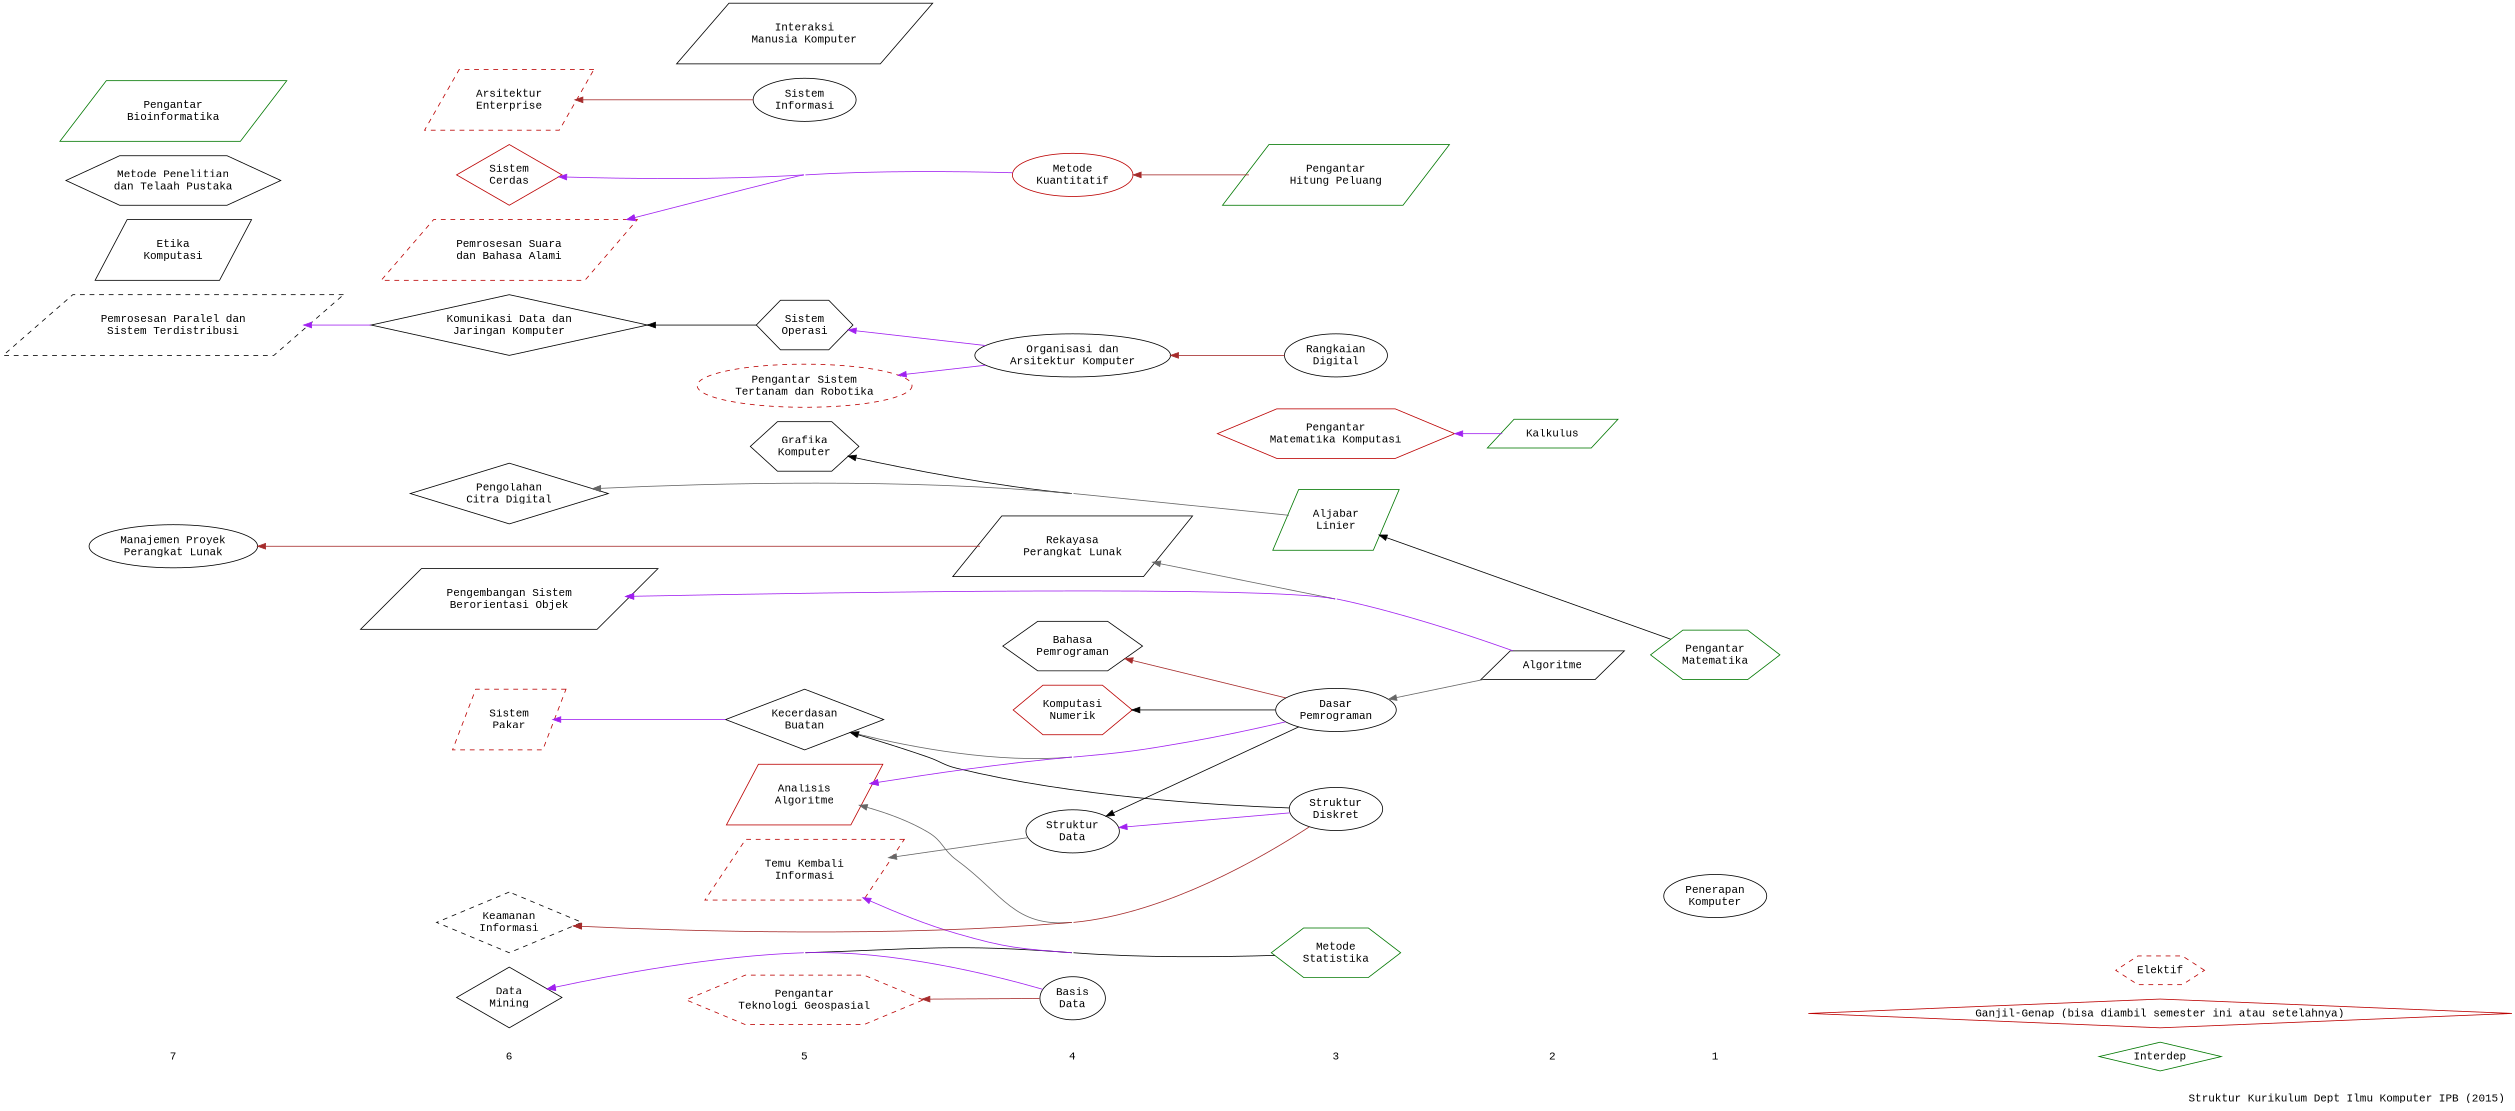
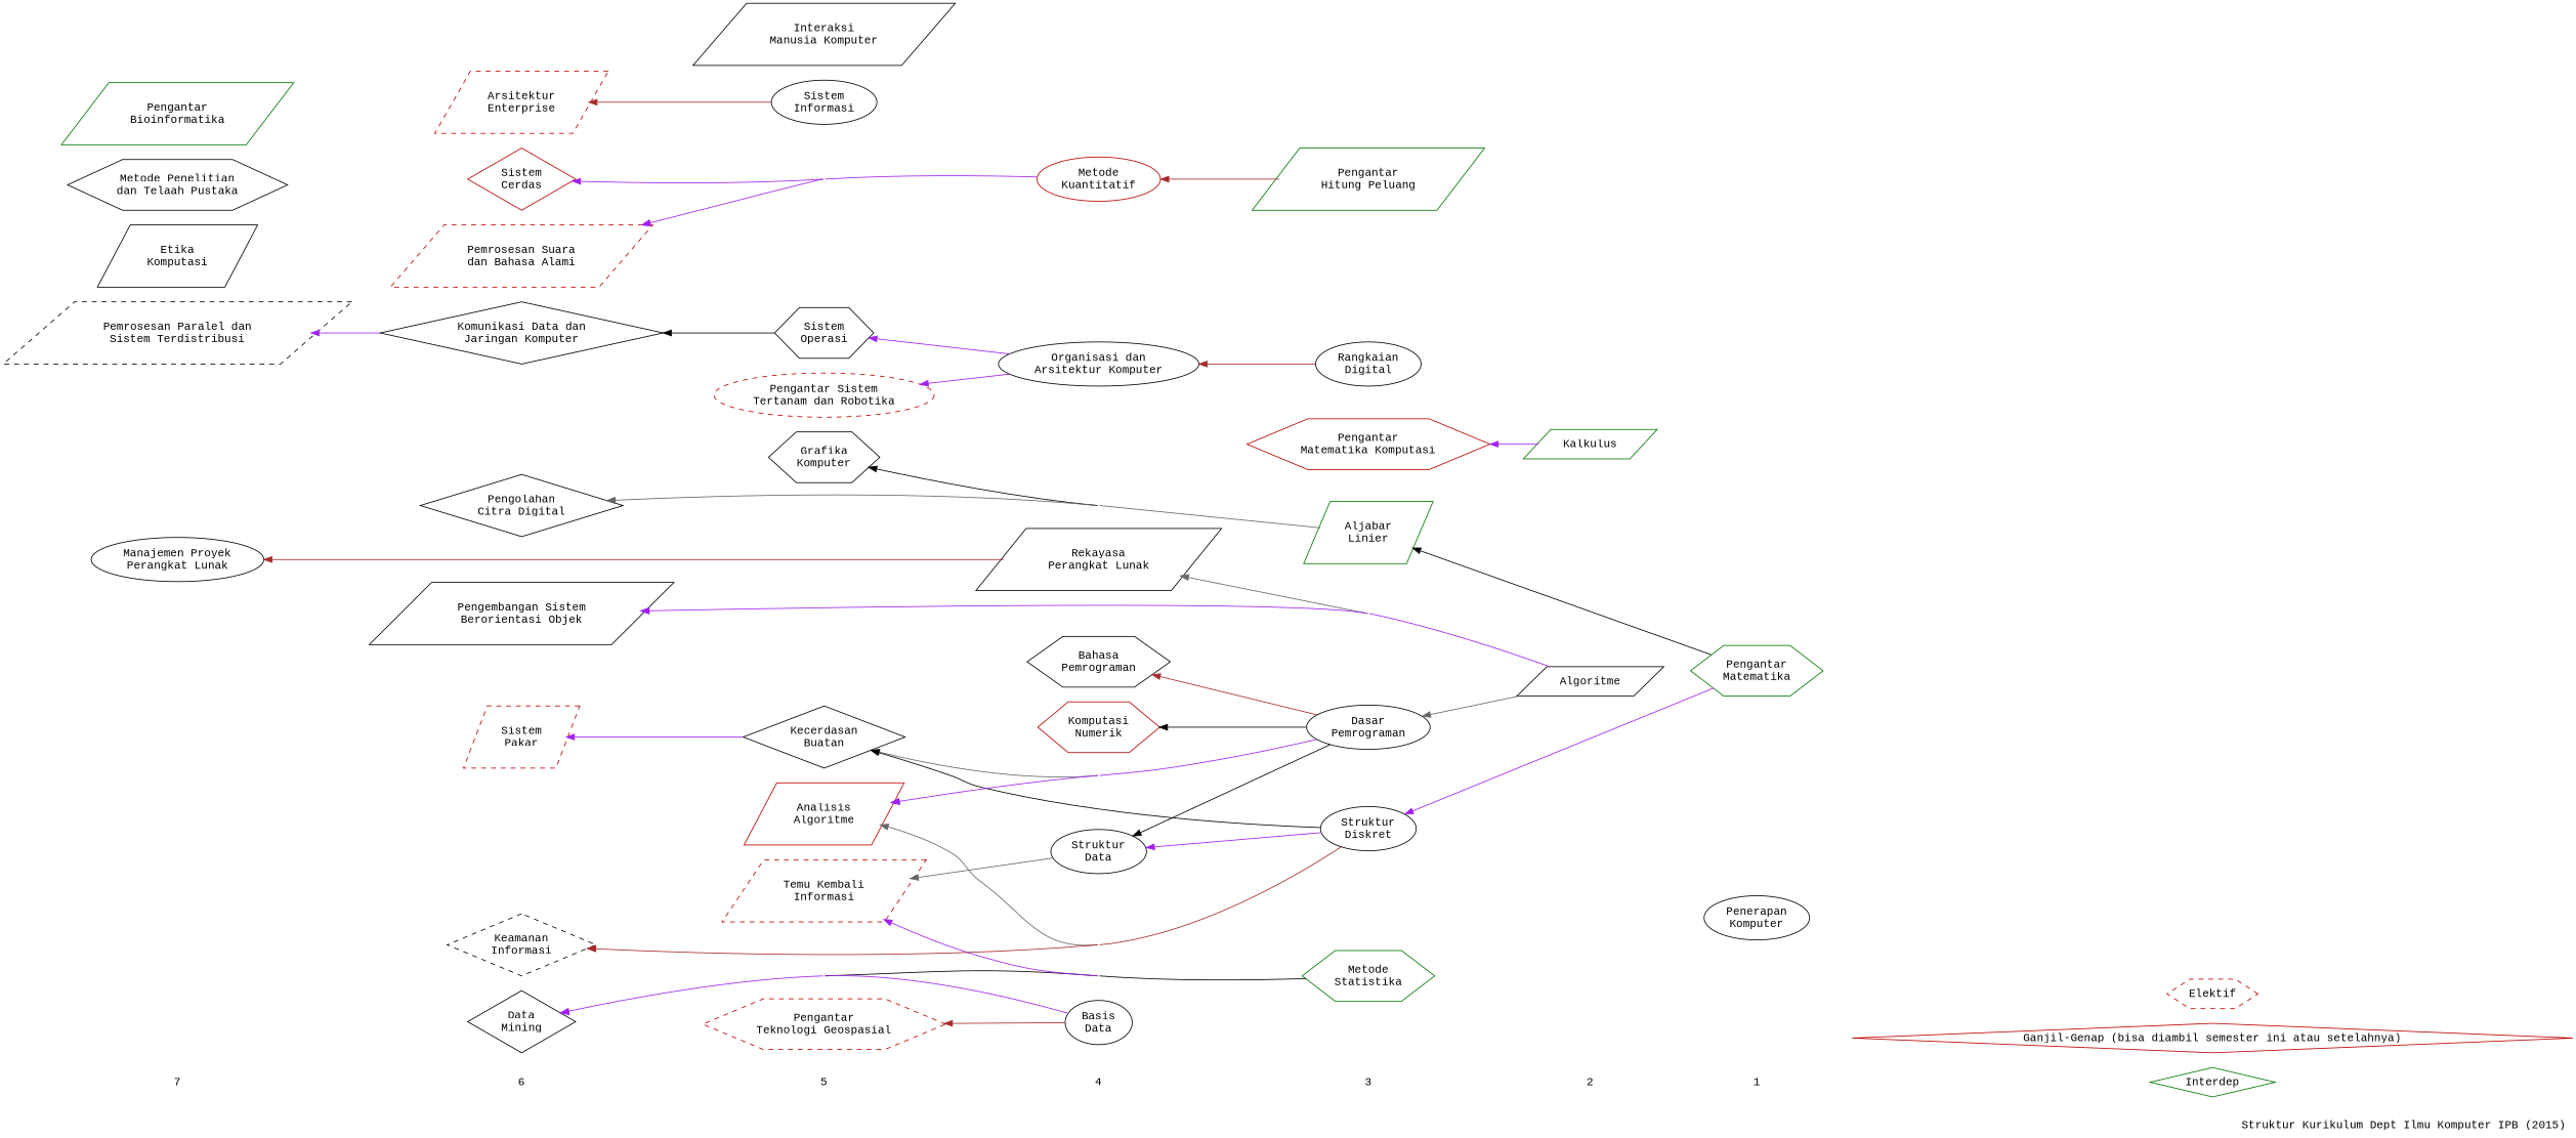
  digraph {
    concentrate=true
    fontname="Liberation Mono"
    label="Struktur Kurikulum Dept Ilmu Komputer IPB (2015)"
    labeljust=r
    rankdir=LR
    node [fontname="Liberation Mono" shape=parallelogram]
    edge [dir=back fontname="Liberation Mono" color=purple]
    1 [shape=plaintext]
    n2 [label="Penerapan\nKomputer" shape=ellipse]
    n3 [color="#007700" label="Pengantar\nMatematika" shape=hexagon]
    2 [shape=plaintext]
    n5 [label=Algoritme]
    n6 [color="#007700" label=Kalkulus]
    3 [shape=plaintext]
    n8 [label="Dasar\nPemrograman" shape=ellipse]
    n9 [color="#007700" label="Aljabar\nLinier"]
    n10 [label="Struktur\nDiskret" shape=ellipse]
    n11 [label="Rangkaian\nDigital" shape=ellipse]
    n12 [color="#007700" label="Metode\nStatistika" shape=hexagon]
    n13 [color="#007700" label="Pengantar\nHitung Peluang"]
    n14 [color="#bb0000" label="Pengantar\nMatematika Komputasi" shape=hexagon]
    4 [shape=plaintext]
    n16 [label="Bahasa\nPemrograman" shape=hexagon]
    n17 [label="Struktur\nData" shape=ellipse]
    n18 [label="Rekayasa\nPerangkat Lunak"]
    n19 [label="Organisasi dan\nArsitektur Komputer" shape=ellipse]
    n20 [label="Basis\nData" shape=ellipse]
    n21 [color="#bb0000" label="Metode\nKuantitatif" shape=ellipse]
    n22 [color="#bb0000" label="Komputasi\nNumerik" shape=hexagon]
    5 [shape=plaintext]
    n24 [label="Kecerdasan\nBuatan" shape=diamond]
    n25 [label="Grafika\nKomputer" shape=hexagon]
    n26 [label="Sistem\nOperasi" shape=hexagon]
    n27 [label="Sistem\nInformasi" shape=ellipse]
    n28 [label="Interaksi\nManusia Komputer"]
    n29 [color="#bb0000" label="Analisis\nAlgoritme"]
    6 [shape=plaintext]
    n31 [label="Pengolahan\nCitra Digital" shape=diamond]
    n32 [label="Pengembangan Sistem\nBerorientasi Objek"]
    n33 [label="Komunikasi Data dan\nJaringan Komputer" shape=diamond]
    n34 [label="Data\nMining" shape=diamond]
    n35 [color="#bb0000" label="Sistem\nCerdas" shape=diamond]
    7 [shape=plaintext]
    n37 [label="Etika\nKomputasi"]
    n38 [label="Metode Penelitian\ndan Telaah Pustaka" shape=hexagon]
    n39 [label="Manajemen Proyek\nPerangkat Lunak" shape=ellipse]
    n40 [color="#007700" label="Pengantar\nBioinformatika"]
    n41 [color="#bb0000" label="Pengantar Sistem\nTertanam dan Robotika" shape=ellipse style=dashed]
    n42 [color="#bb0000" label="Pengantar\nTeknologi Geospasial" shape=hexagon style=dashed]
    n43 [color="#bb0000" label="Temu Kembali\nInformasi" style=dashed]
    n44 [label="Keamanan\nInformasi" shape=diamond style=dashed]
    n45 [color="#bb0000" label="Sistem\nPakar" style=dashed]
    n46 [color="#bb0000" label="Arsitektur\nEnterprise" style=dashed]
    n47 [color="#bb0000" label="Pemrosesan Suara\ndan Bahasa Alami" style=dashed]
    n48 [label="Pemrosesan Paralel dan\nSistem Terdistribusi" style=dashed]
    n49 [color="#007700" label=Interdep shape=diamond]
    n50 [color="#bb0000" label="Ganjil-Genap (bisa diambil semester ini atau setelahnya)" shape=diamond]
    n51 [color="#bb0000" label=Elektif shape=hexagon style=dashed]
    subgraph sub_1 {
      rank=same
      1
      n2
      n3
    }
    subgraph sub_2 {
      rank=same
      2
      n5
      n6
    }
    subgraph sub_3 {
      rank=same
      3
      n8
      n9
      n10
      n11
      n12
      n13
      n14
    }
    subgraph sub_4 {
      rank=same
      4
      n16
      n17
      n18
      n19
      n20
      n21
      n22
    }
    subgraph sub_5 {
      rank=same
      5
      n24
      n25
      n26
      n27
      n28
      n29
    }
    subgraph sub_6 {
      rank=same
      6
      n31
      n32
      n33
      n34
      n35
    }
    subgraph sub_7 {
      rank=same
      7
      n37
      n38
      n39
      n40
    }
    subgraph sub_8 {
      n8
      n10
    }
    subgraph sub_9 {
      n8
      n10
    }
    subgraph sub_10 {
      n8
      n10
    }
    subgraph sub_11 {
      n12
      n20
    }
    subgraph sub_12 {
      rank=same
      5
      n41
      n42
      n43
    }
    subgraph sub_13 {
      rank=same
      6
      n44
      n45
      n46
      n47
    }
    subgraph sub_14 {
      rank=same
      7
      n48
    }
    subgraph sub_15 {
      n12
      n17
    }
    subgraph sub_16 {
      rank=sink
      n49
      n50
      n51
    }
    subgraph sub_17 {
      1
      2
      3
      4
      5
      6
      7
    }
    2 -> 1 [style=invis color=""]
    3 -> 2 [style=invis color=""]
    n8 -> n5 [color=gray40]
    n9 -> n3 [color=black]
+   n10 -> n3
    n14 -> n6
    4 -> 3 [style=invis color=""]
    n16 -> n8 [color=brown]
    n17 -> n8 [color=black]
    n17 -> n10
    n18 -> n5 [color=gray40]
    n19 -> n11 [color=brown]
    n21 -> n13 [color=brown]
    n22 -> n8 [color=black]
    5 -> 4 [style=invis color=""]
    n24 -> n8 [color=gray40]
    n24 -> n10 [color=black]
    n25 -> n9 [color=black]
    n26 -> n19
    n29 -> n8
    n29 -> n10 [color=gray40]
    6 -> 5 [style=invis color=""]
    n31 -> n9 [color=gray40]
    n32 -> n5
    n33 -> n26 [color=black]
    n34 -> n12 [color=black]
    n34 -> n20
    n35 -> n21
    7 -> 6 [style=invis color=""]
    n39 -> n18 [color=brown]
    n41 -> n19
    n42 -> n20 [color=brown]
    n43 -> n12
    n43 -> n17 [color=gray40]
    n44 -> n10 [color=brown]
    n45 -> n24
    n46 -> n27 [color=brown]
    n47 -> n21
    n48 -> n33
  }
